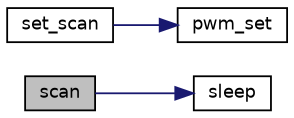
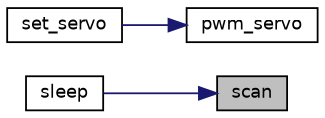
  digraph {
    rankdir=LR
    node [color=black fillcolor=white fontname=Helvetica fontsize=10 shape=record style=filled]
    edge [color=midnightblue fontname=Helvetica fontsize=10 labelfontname=Helvetica labelfontsize=10 style=solid]
    n1 [fillcolor=grey75 fontcolor=black height=0.2 label=scan width=0.4]
    n2 [height=0.2 label=sleep width=0.4]
-   n3 [height=0.2 label=set_scan width=0.4]
-   n4 [height=0.2 label=pwm_set width=0.4]
-   n1 -> n2
+   n3 [height=0.2 label=set_servo width=0.4]
+   n4 [height=0.2 label=pwm_servo width=0.4]
+   n2 -> n1
    n3 -> n4
  }
